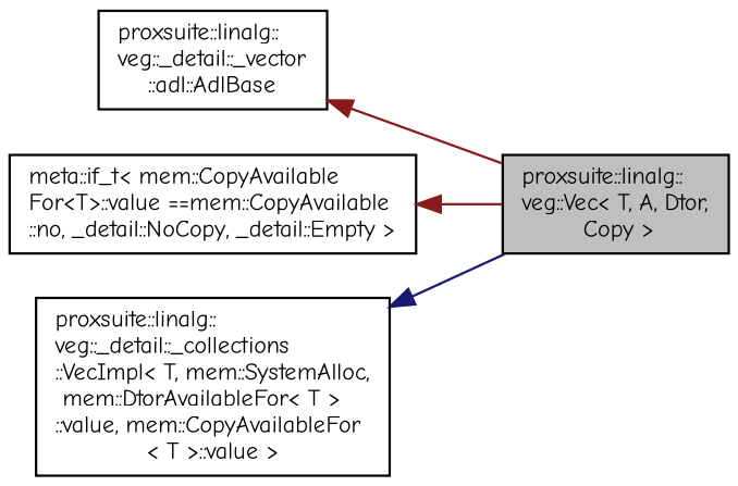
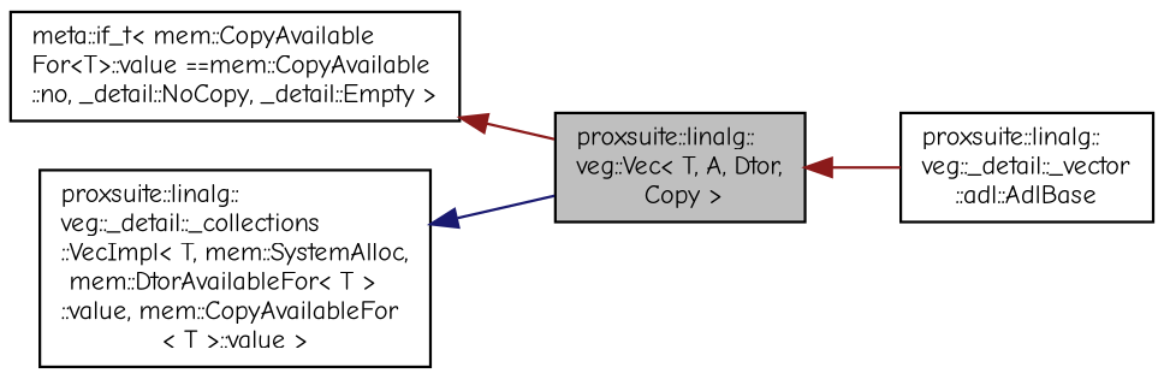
  digraph {
    rankdir=LR
    fontname="Comic Neue"
    node [color=black fontname="Comic Neue" fontsize=10 shape=record]
    edge [color=firebrick4 dir=back fontname="Comic Neue" fontsize=10 labelfontname=Helvetica labelfontsize=10 style=solid]
    n1 [fillcolor=grey75 fontcolor=black height=0.2 label="proxsuite::linalg::\lveg::Vec\< T, A, Dtor,\l Copy \>" style=filled width=0.4]
    n2 [height=0.2 label="proxsuite::linalg::\lveg::_detail::_vector\l::adl::AdlBase" width=0.4]
    n3 [height=0.2 label="meta::if_t\< mem::CopyAvailable\lFor\<T\>::value ==mem::CopyAvailable\l::no, _detail::NoCopy, _detail::Empty \>" width=0.4]
    n4 [height=0.2 label="proxsuite::linalg::\lveg::_detail::_collections\l::VecImpl\< T, mem::SystemAlloc,\l mem::DtorAvailableFor\< T \>\l::value, mem::CopyAvailableFor\l\< T \>::value \>" width=0.4]
-   n2 -> n1
+   n1 -> n2
    n3 -> n1
    n4 -> n1 [color=midnightblue]
  }
